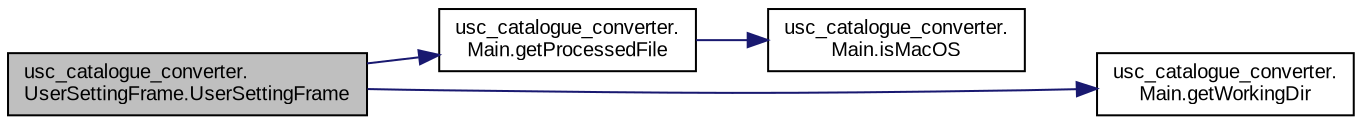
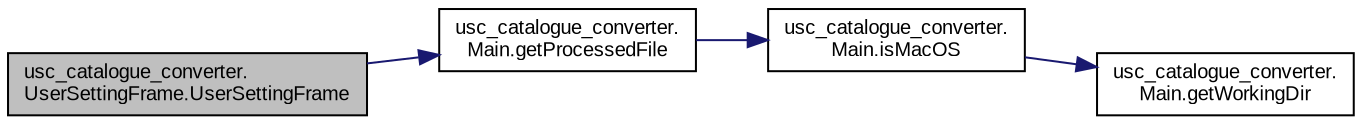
  digraph {
    fontname="Liberation Sans"
    rankdir=LR
    node [color=black fillcolor=white fontname="Liberation Sans" fontsize=10 shape=record style=filled]
    edge [color=midnightblue fontname="Liberation Sans" fontsize=10 labelfontname=Helvetica labelfontsize=10 style=solid]
    n1 [fillcolor=grey75 fontcolor=black height=0.2 label="usc_catalogue_converter.\lUserSettingFrame.UserSettingFrame" width=0.4]
    n2 [height=0.2 label="usc_catalogue_converter.\lMain.getProcessedFile" width=0.4]
    n3 [height=0.2 label="usc_catalogue_converter.\lMain.getWorkingDir" width=0.4]
    n4 [height=0.2 label="usc_catalogue_converter.\lMain.isMacOS" width=0.4]
    n1 -> n2
-   n1 -> n3
+   n4 -> n3
    n2 -> n4
  }
